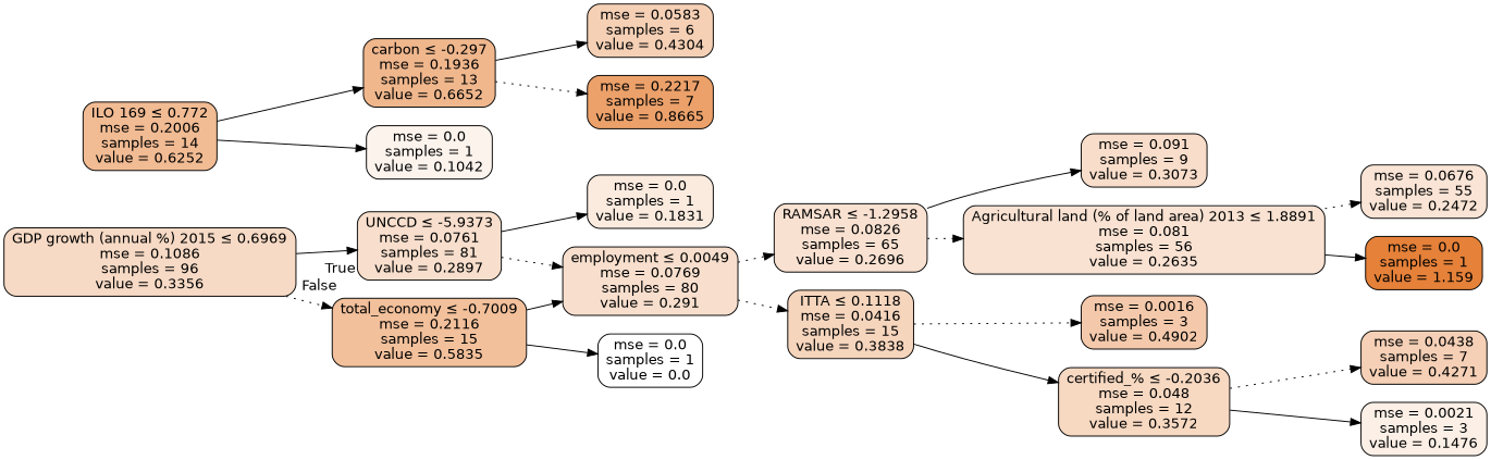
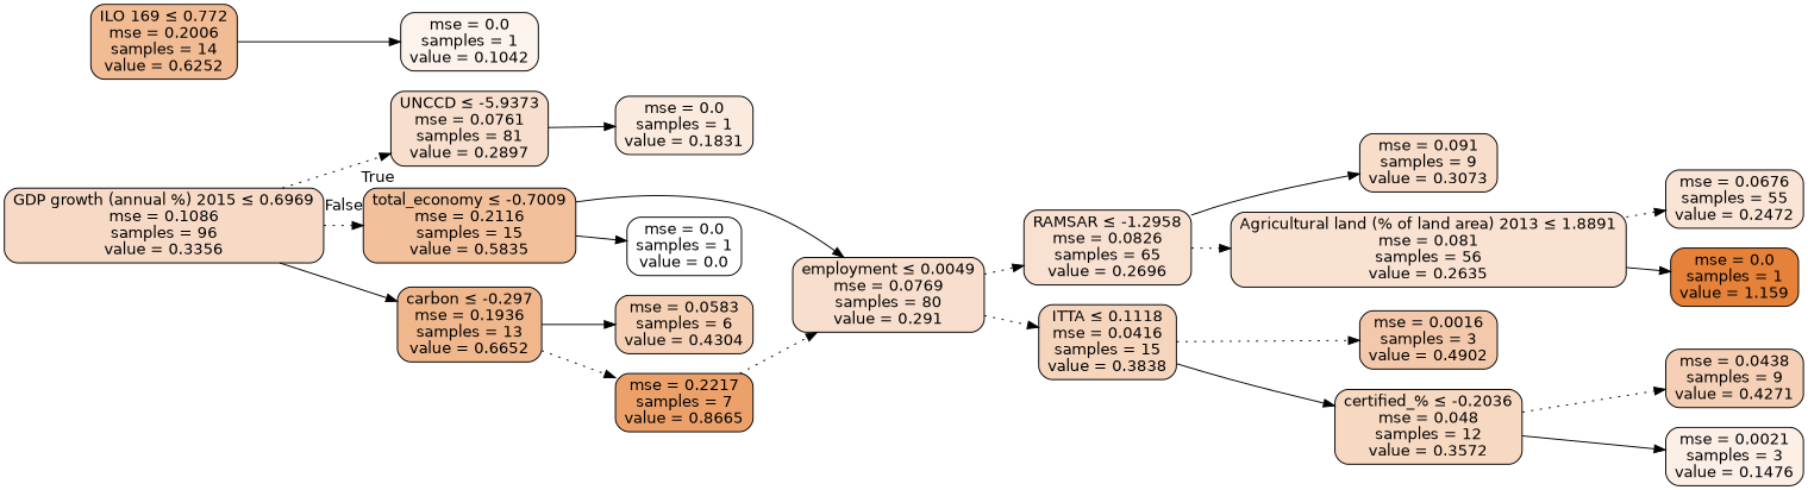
  digraph {
    rankdir=LR
    node [color=black fillcolor="#e5813940" fontname=helvetica shape=box style="filled, rounded"]
    edge [fontname=helvetica style=solid]
    n1 [fillcolor="#e581394a" label=<GDP growth (annual %) 2015 &le; 0.6969<br/>mse = 0.1086<br/>samples = 96<br/>value = 0.3356>]
    n2 [label=<UNCCD &le; -5.9373<br/>mse = 0.0761<br/>samples = 81<br/>value = 0.2897>]
    n3 [fillcolor="#e5813980" label=<total_economy &le; -0.7009<br/>mse = 0.2116<br/>samples = 15<br/>value = 0.5835>]
    n4 [fillcolor="#e5813928" label=<mse = 0.0<br/>samples = 1<br/>value = 0.1831>]
    n5 [label=<employment &le; 0.0049<br/>mse = 0.0769<br/>samples = 80<br/>value = 0.291>]
    n6 [fillcolor="#e5813900" label=<mse = 0.0<br/>samples = 1<br/>value = 0.0>]
    n7 [fillcolor="#e581393b" label=<RAMSAR &le; -1.2958<br/>mse = 0.0826<br/>samples = 65<br/>value = 0.2696>]
    n8 [fillcolor="#e5813954" label=<ITTA &le; 0.1118<br/>mse = 0.0416<br/>samples = 15<br/>value = 0.3838>]
    n9 [fillcolor="#e5813944" label=<mse = 0.091<br/>samples = 9<br/>value = 0.3073>]
    n10 [fillcolor="#e581393a" label=<Agricultural land (% of land area) 2013 &le; 1.8891<br/>mse = 0.081<br/>samples = 56<br/>value = 0.2635>]
    n11 [fillcolor="#e581396c" label=<mse = 0.0016<br/>samples = 3<br/>value = 0.4902>]
    n12 [fillcolor="#e581394f" label=<certified_% &le; -0.2036<br/>mse = 0.048<br/>samples = 12<br/>value = 0.3572>]
    n13 [fillcolor="#e5813936" label=<mse = 0.0676<br/>samples = 55<br/>value = 0.2472>]
    n14 [fillcolor="#e58139ff" label=<mse = 0.0<br/>samples = 1<br/>value = 1.159>]
-   n15 [fillcolor="#e581395e" label=<mse = 0.0438<br/>samples = 7<br/>value = 0.4271>]
+   n15 [fillcolor="#e581395e" label=<mse = 0.0438<br/>samples = 9<br/>value = 0.4271>]
    n16 [fillcolor="#e5813920" label=<mse = 0.0021<br/>samples = 3<br/>value = 0.1476>]
    n17 [fillcolor="#e581398a" label=<ILO 169 &le; 0.772<br/>mse = 0.2006<br/>samples = 14<br/>value = 0.6252>]
    n18 [fillcolor="#e5813992" label=<carbon &le; -0.297<br/>mse = 0.1936<br/>samples = 13<br/>value = 0.6652>]
    n19 [fillcolor="#e5813917" label=<mse = 0.0<br/>samples = 1<br/>value = 0.1042>]
    n20 [fillcolor="#e581395f" label=<mse = 0.0583<br/>samples = 6<br/>value = 0.4304>]
    n21 [fillcolor="#e58139bf" label=<mse = 0.2217<br/>samples = 7<br/>value = 0.8665>]
-   n1 -> n2 [headlabel=True labelangle=45 labeldistance=2.5]
+   n1 -> n2 [headlabel=True labelangle=45 labeldistance=2.5 style=dotted]
    n1 -> n3 [headlabel=False labelangle=-45 labeldistance=2.5 style=dotted]
    n2 -> n4
-   n2 -> n5 [style=dotted]
+   n21 -> n5 [style=dotted]
    n3 -> n5
    n3 -> n6
    n5 -> n7 [style=dotted]
    n5 -> n8 [style=dotted]
    n7 -> n9
    n7 -> n10 [style=dotted]
    n8 -> n11 [style=dotted]
    n8 -> n12
    n10 -> n13 [style=dotted]
    n10 -> n14
    n12 -> n15 [style=dotted]
    n12 -> n16
-   n17 -> n18
+   n1 -> n18
    n17 -> n19
    n18 -> n20
    n18 -> n21 [style=dotted]
  }
